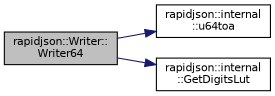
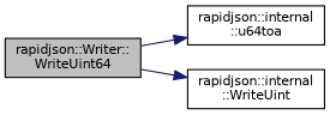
  digraph {
    rankdir=LR
    node [color=black fillcolor=white fontname=Helvetica fontsize=10 shape=record style=filled]
    edge [color=midnightblue fontname=Helvetica fontsize=10 labelfontname=Helvetica labelfontsize=10 style=solid]
-   n1 [fillcolor=grey75 fontcolor=black height=0.2 label="rapidjson::Writer::\lWriter64" width=0.4]
+   n1 [fillcolor=grey75 fontcolor=black height=0.2 label="rapidjson::Writer::\lWriteUint64" width=0.4]
    n2 [height=0.2 label="rapidjson::internal\l::u64toa" width=0.4]
-   n3 [height=0.2 label="rapidjson::internal\l::GetDigitsLut" width=0.4]
+   n3 [height=0.2 label="rapidjson::internal\l::WriteUint" width=0.4]
    n1 -> n2
    n1 -> n3
  }
